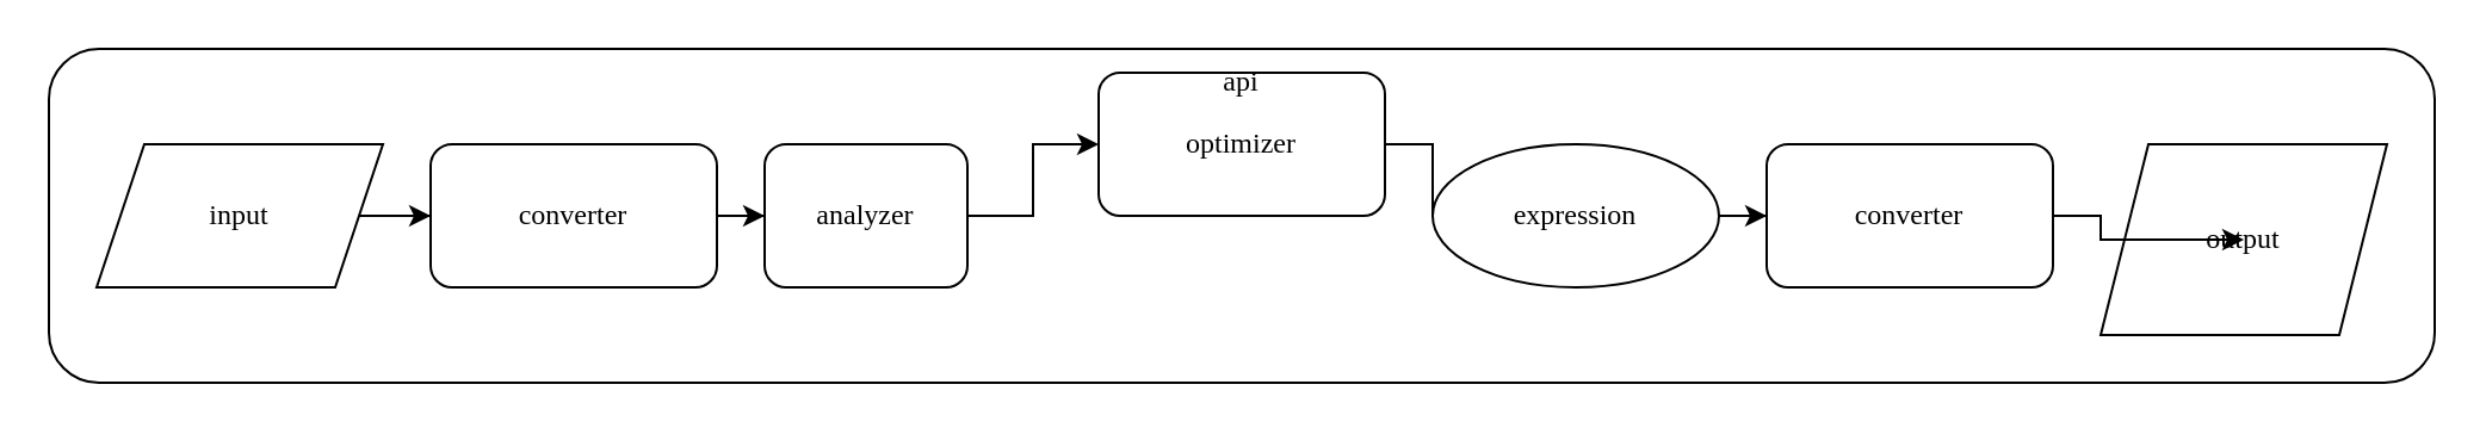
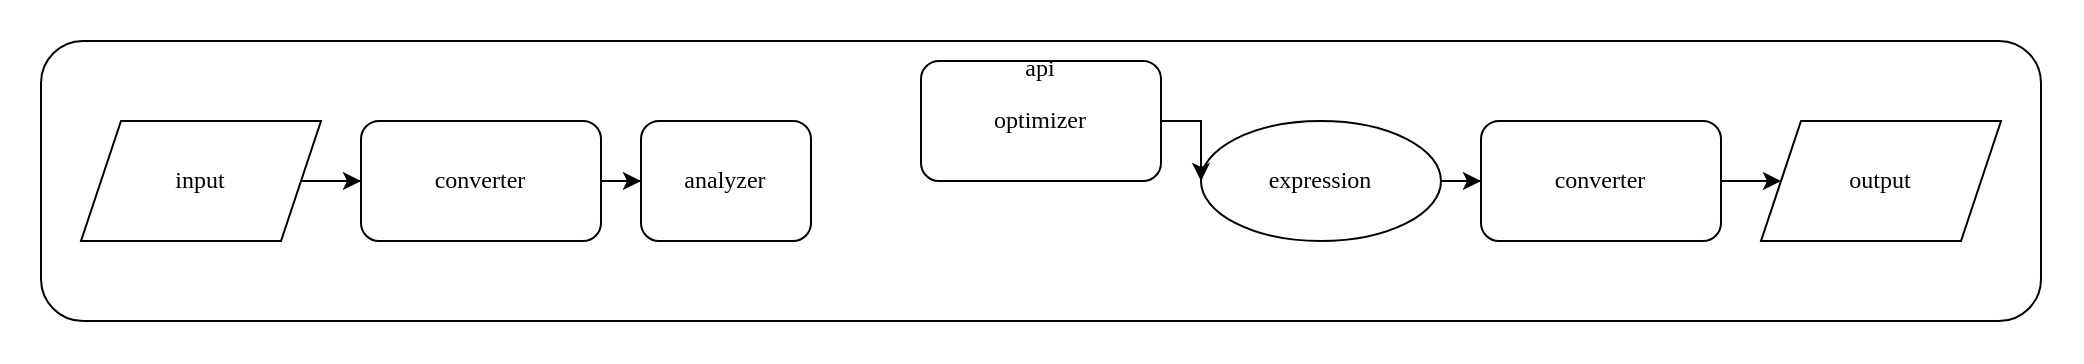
  <mxCell id="0" />
  <mxCell id="1" parent="0" />
  <mxCell id="2" value="api" style="rounded=1;whiteSpace=wrap;html=1;fillColor=none;align=center;fontColor=light-dark(#000000,#FFFFFF);verticalAlign=top;spacingTop=0;fontFamily=Jetbrains Mono;fontSize=12;fillOpacity=0;" parent="1" vertex="1"><mxGeometry x="20" y="20" width="1000" height="140" as="geometry" /></mxCell>
  <mxCell id="3" value="" style="edgeStyle=orthogonalEdgeStyle;rounded=0;orthogonalLoop=1;jettySize=auto;html=1;" edge="1" parent="1" source="4" target="15"><mxGeometry relative="1" as="geometry" /></mxCell>
  <mxCell id="4" value="&lt;div&gt;expression&lt;/div&gt;" style="ellipse;whiteSpace=wrap;html=1;fontFamily=Jetbrains Mono;fontSize=12;fontColor=light-dark(#000000,#FFFFFF);fillOpacity=0;" parent="1" vertex="1"><mxGeometry x="600" y="60" width="120" height="60" as="geometry" /></mxCell>
- <mxCell id="5" value="&lt;div&gt;output&lt;/div&gt;" style="shape=parallelogram;perimeter=parallelogramPerimeter;whiteSpace=wrap;html=1;fixedSize=1;fontSize=12;fontColor=light-dark(#000000,#FFFFFF);fillOpacity=0;fontFamily=Jetbrains Mono;" parent="1" vertex="1"><mxGeometry x="880" y="60" width="120" height="80" as="geometry" /></mxCell>
+ <mxCell id="5" value="&lt;div&gt;output&lt;/div&gt;" style="shape=parallelogram;perimeter=parallelogramPerimeter;whiteSpace=wrap;html=1;fixedSize=1;fontSize=12;fontColor=light-dark(#000000,#FFFFFF);fillOpacity=0;fontFamily=Jetbrains Mono;" parent="1" vertex="1"><mxGeometry x="880" y="60" width="120" height="60" as="geometry" /></mxCell>
  <mxCell id="6" value="" style="edgeStyle=orthogonalEdgeStyle;rounded=0;orthogonalLoop=1;jettySize=auto;html=1;" edge="1" parent="1" source="7" target="13"><mxGeometry relative="1" as="geometry" /></mxCell>
  <mxCell id="7" value="input" style="shape=parallelogram;perimeter=parallelogramPerimeter;whiteSpace=wrap;html=1;fixedSize=1;fontSize=12;fontColor=light-dark(#000000,#FFFFFF);fillOpacity=0;fontFamily=Jetbrains Mono;" parent="1" vertex="1"><mxGeometry x="40" y="60" width="120" height="60" as="geometry" /></mxCell>
- <mxCell id="8" value="" style="edgeStyle=orthogonalEdgeStyle;rounded=0;orthogonalLoop=1;jettySize=auto;html=1;fontFamily=Jetbrains Mono;endArrow=none;" parent="1" source="9" target="4" edge="1"><mxGeometry relative="1" as="geometry" /></mxCell>
+ <mxCell id="8" value="" style="edgeStyle=orthogonalEdgeStyle;rounded=0;orthogonalLoop=1;jettySize=auto;html=1;fontFamily=Jetbrains Mono;" parent="1" source="9" target="4" edge="1"><mxGeometry relative="1" as="geometry" /></mxCell>
  <mxCell id="9" value="&lt;div&gt;optimizer&lt;/div&gt;" style="rounded=1;whiteSpace=wrap;html=1;fontFamily=Jetbrains Mono;fillColor=none;" parent="1" vertex="1"><mxGeometry x="460" y="30" width="120" height="60" as="geometry" /></mxCell>
- <mxCell id="10" value="" style="edgeStyle=orthogonalEdgeStyle;rounded=0;orthogonalLoop=1;jettySize=auto;html=1;" edge="1" parent="1" source="11" target="9"><mxGeometry relative="1" as="geometry" /></mxCell>
  <mxCell id="11" value="analyzer" style="rounded=1;whiteSpace=wrap;html=1;fontFamily=Jetbrains Mono;fillColor=none;" parent="1" vertex="1"><mxGeometry x="320" y="60" width="85" height="60" as="geometry" /></mxCell>
  <mxCell id="12" value="" style="edgeStyle=orthogonalEdgeStyle;rounded=0;orthogonalLoop=1;jettySize=auto;html=1;" edge="1" parent="1" source="13" target="11"><mxGeometry relative="1" as="geometry" /></mxCell>
  <mxCell id="13" value="converter" style="rounded=1;whiteSpace=wrap;html=1;fontFamily=Jetbrains Mono;fillColor=none;" vertex="1" parent="1"><mxGeometry x="180" y="60" width="120" height="60" as="geometry" /></mxCell>
  <mxCell id="14" value="" style="edgeStyle=orthogonalEdgeStyle;rounded=0;orthogonalLoop=1;jettySize=auto;html=1;" edge="1" parent="1" source="15" target="5"><mxGeometry relative="1" as="geometry" /></mxCell>
  <mxCell id="15" value="converter" style="rounded=1;whiteSpace=wrap;html=1;fontFamily=Jetbrains Mono;fillColor=none;" vertex="1" parent="1"><mxGeometry x="740" y="60" width="120" height="60" as="geometry" /></mxCell>
